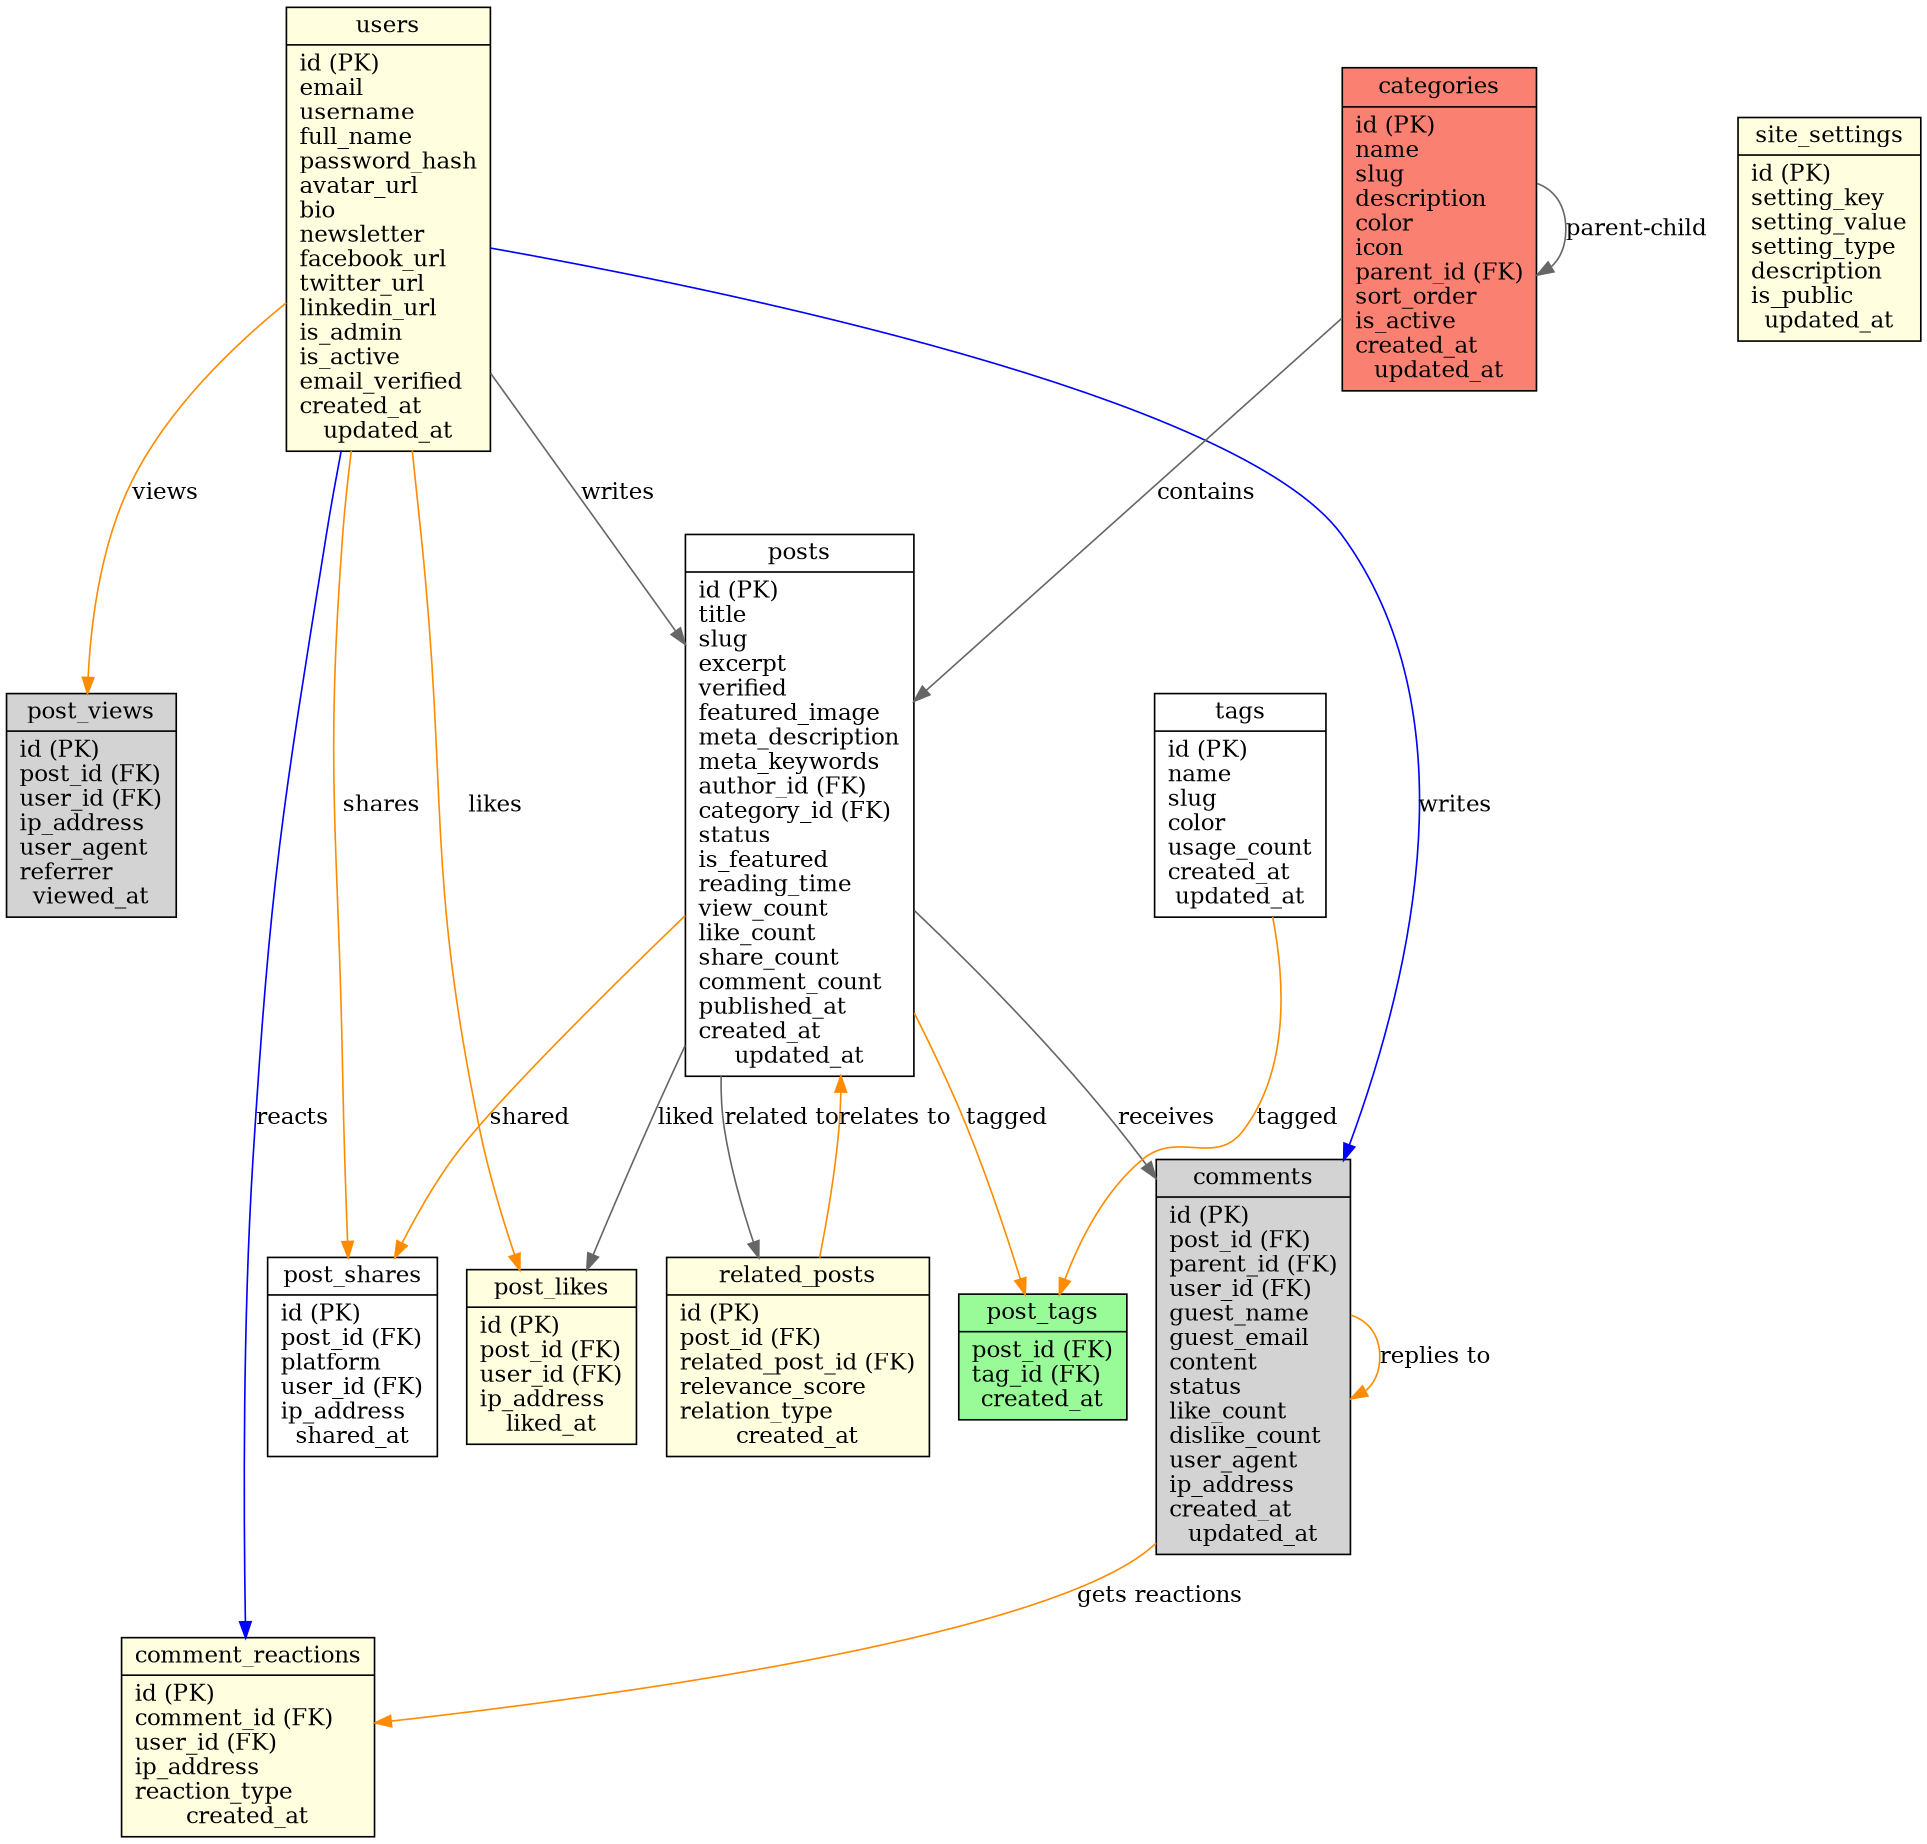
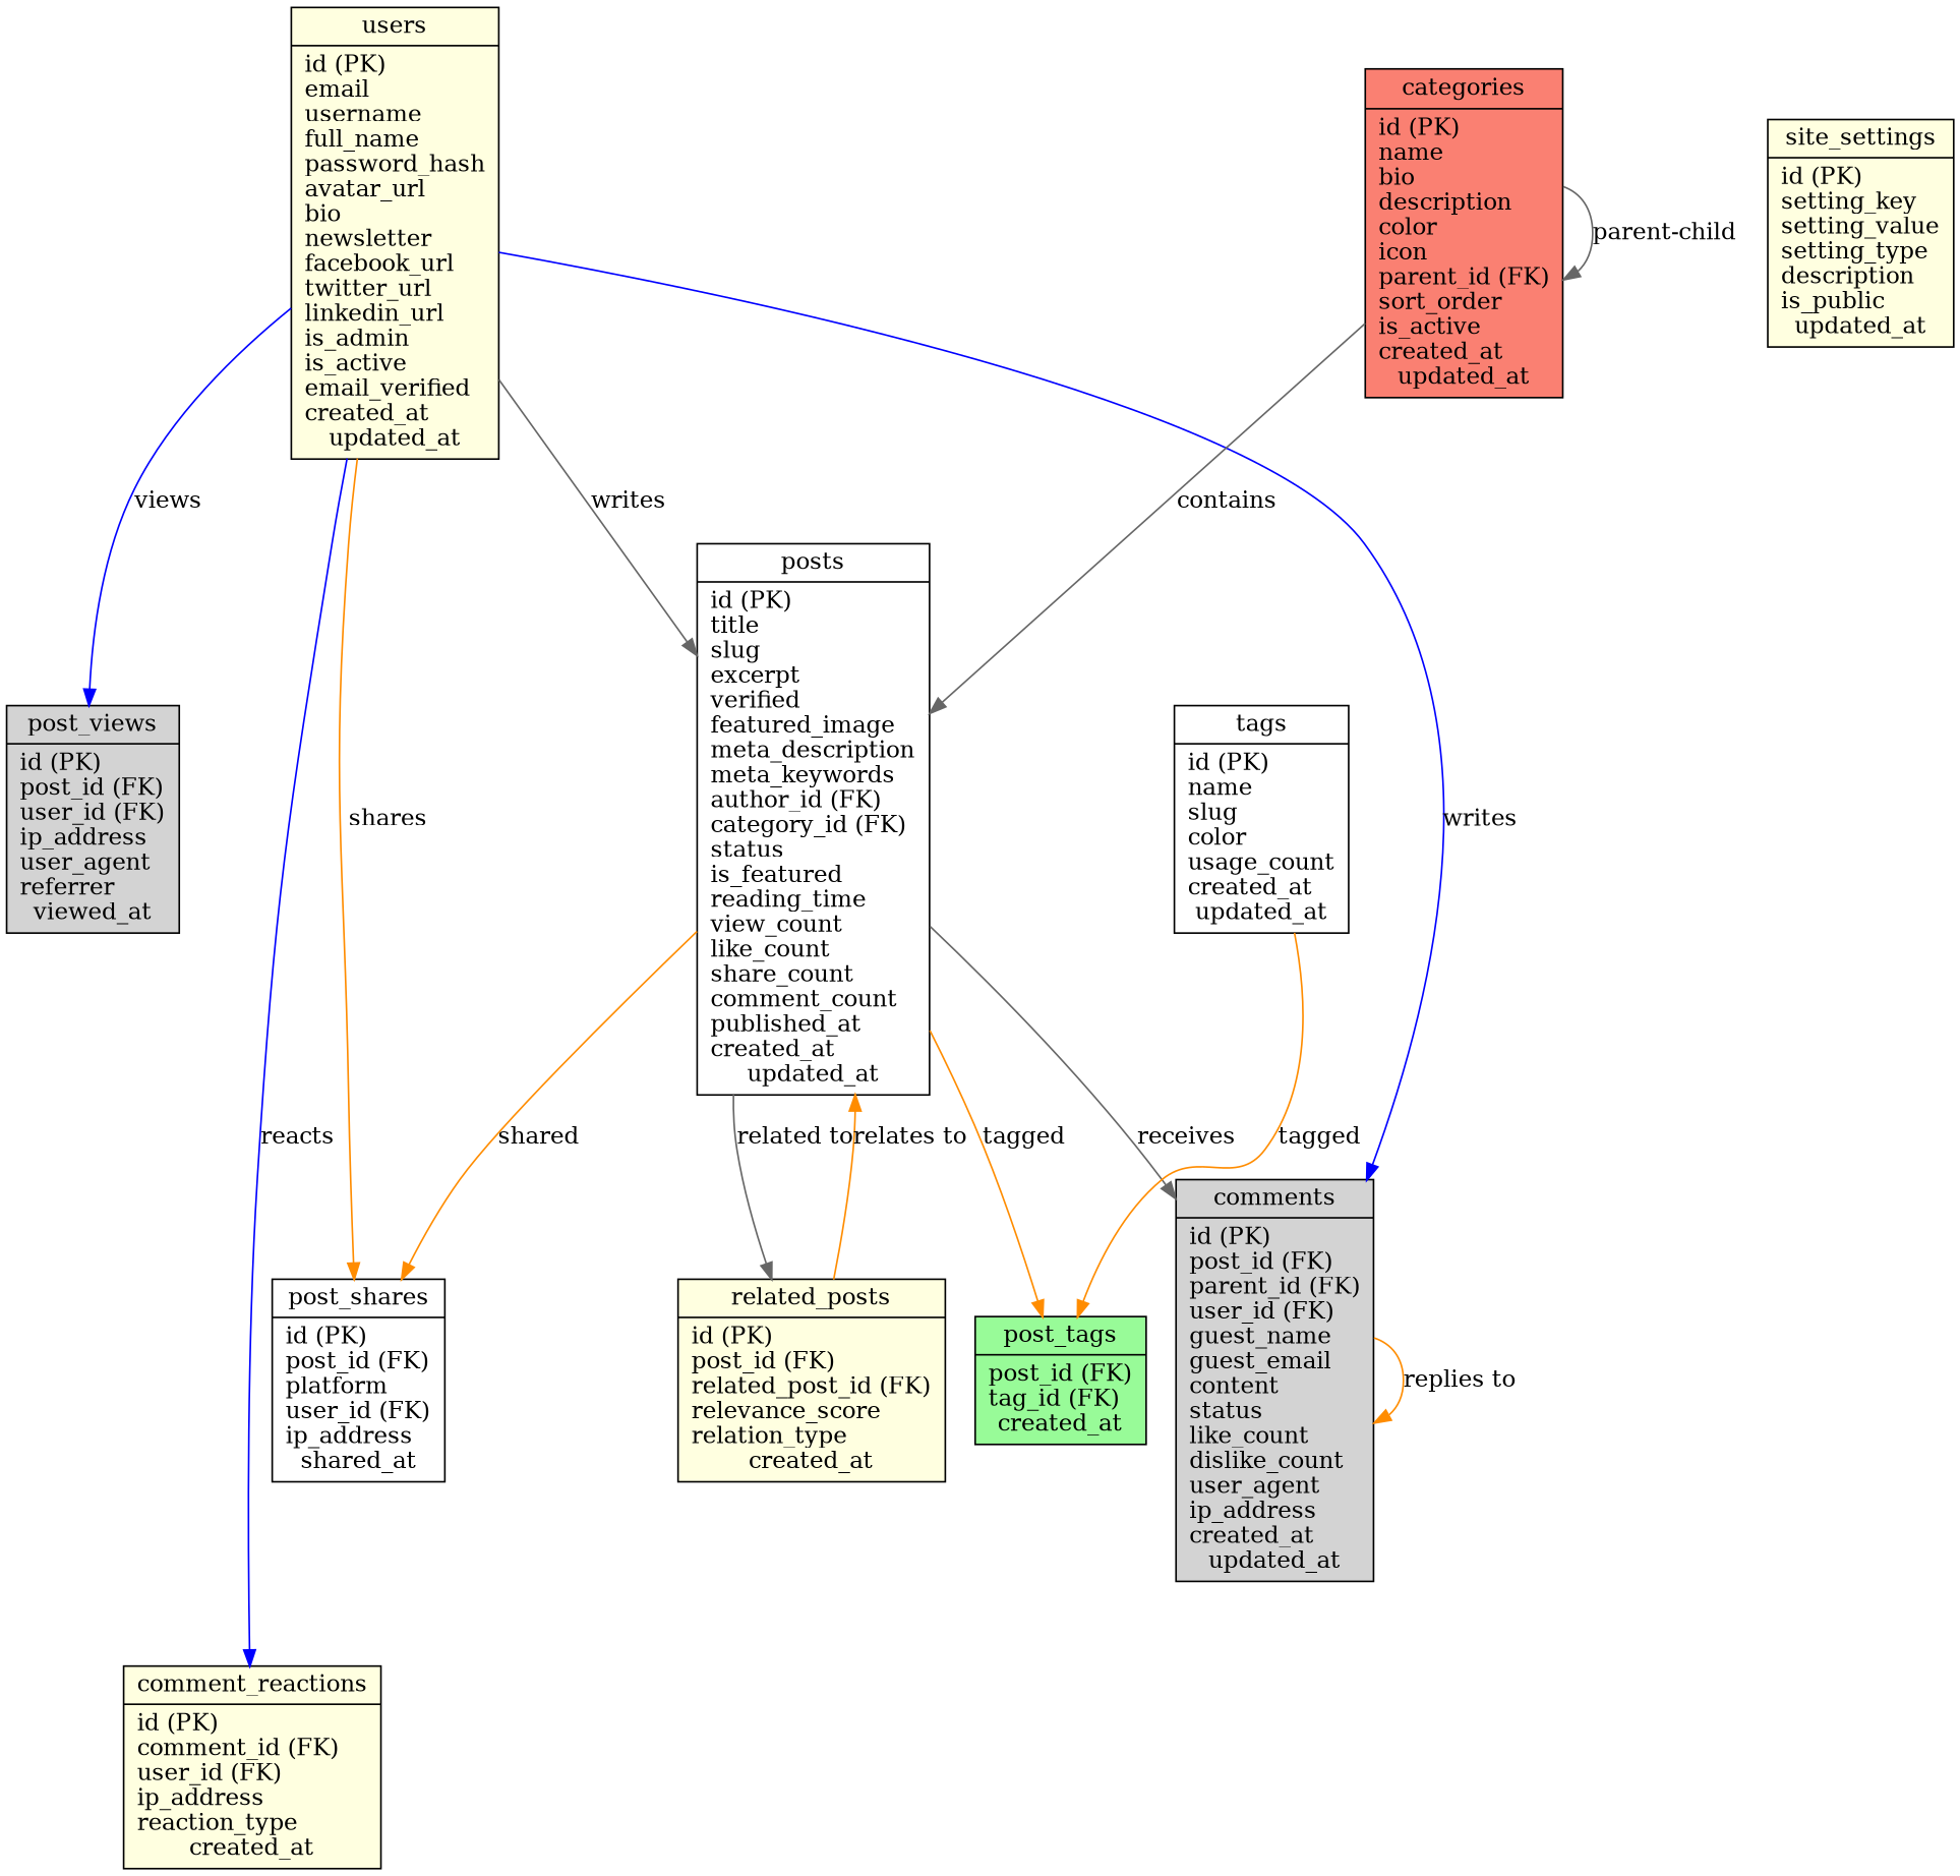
  digraph {
    rankdir=TB
    node [fillcolor=lightyellow shape=record style=filled]
    edge [color=darkorange]
    n1 [label="{users|id (PK)\lemail\lusername\lfull_name\lpassword_hash\lavatar_url\lbio\lnewsletter\lfacebook_url\ltwitter_url\llinkedin_url\lis_admin\lis_active\lemail_verified\lcreated_at\lupdated_at}"]
    n2 [fillcolor=white label="{posts|id (PK)\ltitle\lslug\lexcerpt\lverified\lfeatured_image\lmeta_description\lmeta_keywords\lauthor_id (FK)\lcategory_id (FK)\lstatus\lis_featured\lreading_time\lview_count\llike_count\lshare_count\lcomment_count\lpublished_at\lcreated_at\lupdated_at}"]
    n3 [fillcolor=lightgrey label="{comments|id (PK)\lpost_id (FK)\lparent_id (FK)\luser_id (FK)\lguest_name\lguest_email\lcontent\lstatus\llike_count\ldislike_count\luser_agent\lip_address\lcreated_at\lupdated_at}"]
    n4 [label="{comment_reactions|id (PK)\lcomment_id (FK)\luser_id (FK)\lip_address\lreaction_type\lcreated_at}"]
    n5 [fillcolor=lightgrey label="{post_views|id (PK)\lpost_id (FK)\luser_id (FK)\lip_address\luser_agent\lreferrer\lviewed_at}"]
    n6 [fillcolor=white label="{post_shares|id (PK)\lpost_id (FK)\lplatform\luser_id (FK)\lip_address\lshared_at}"]
-   n7 [label="{post_likes|id (PK)\lpost_id (FK)\luser_id (FK)\lip_address\lliked_at}"]
    n8 [fillcolor=palegreen label="{post_tags|post_id (FK)\ltag_id (FK)\lcreated_at}"]
    n9 [label="{related_posts|id (PK)\lpost_id (FK)\lrelated_post_id (FK)\lrelevance_score\lrelation_type\lcreated_at}"]
-   n10 [fillcolor=salmon label="{categories|id (PK)\lname\lslug\ldescription\lcolor\licon\lparent_id (FK)\lsort_order\lis_active\lcreated_at\lupdated_at}"]
+   n10 [fillcolor=salmon label="{categories|id (PK)\lname\lbio\ldescription\lcolor\licon\lparent_id (FK)\lsort_order\lis_active\lcreated_at\lupdated_at}"]
    n11 [fillcolor=white label="{tags|id (PK)\lname\lslug\lcolor\lusage_count\lcreated_at\lupdated_at}"]
    n12 [label="{site_settings|id (PK)\lsetting_key\lsetting_value\lsetting_type\ldescription\lis_public\lupdated_at}"]
    n1 -> n2 [color=gray40 label=writes]
    n1 -> n3 [color=blue label=writes]
    n1 -> n4 [color=blue label=reacts]
-   n1 -> n5 [label=views]
+   n1 -> n5 [color=blue label=views]
    n1 -> n6 [label=shares]
-   n1 -> n7 [label=likes]
    n2 -> n3 [color=gray40 label=receives]
    n2 -> n6 [label=shared]
-   n2 -> n7 [color=gray40 label=liked]
    n2 -> n8 [label=tagged]
    n2 -> n9 [color=gray40 label="related to"]
    n3 -> n3 [label="replies to"]
-   n3 -> n4 [label="gets reactions"]
    n9 -> n2 [label="relates to"]
    n10 -> n2 [color=gray40 label=contains]
    n10 -> n10 [color=gray40 label="parent-child"]
    n11 -> n8 [label=tagged]
  }
